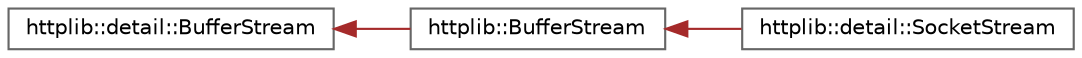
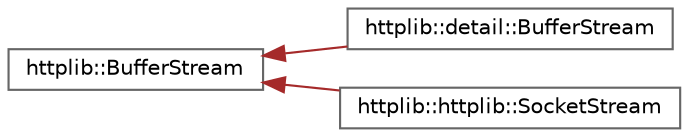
  digraph {
    rankdir=LR
    node [color=grey40 fillcolor=white fontname=Helvetica fontsize=10 shape=box style=filled]
    edge [color=brown dir=back fontname=Helvetica fontsize=10 labelfontname=Helvetica labelfontsize=10 style=solid]
    n1 [height=0.2 label="httplib::BufferStream" width=0.4]
    n2 [height=0.2 label="httplib::detail::BufferStream" width=0.4]
-   n3 [height=0.2 label="httplib::detail::SocketStream" width=0.4]
-   n2 -> n1
+   n3 [height=0.2 label="httplib::httplib::SocketStream" width=0.4]
+   n1 -> n2
    n1 -> n3
  }
